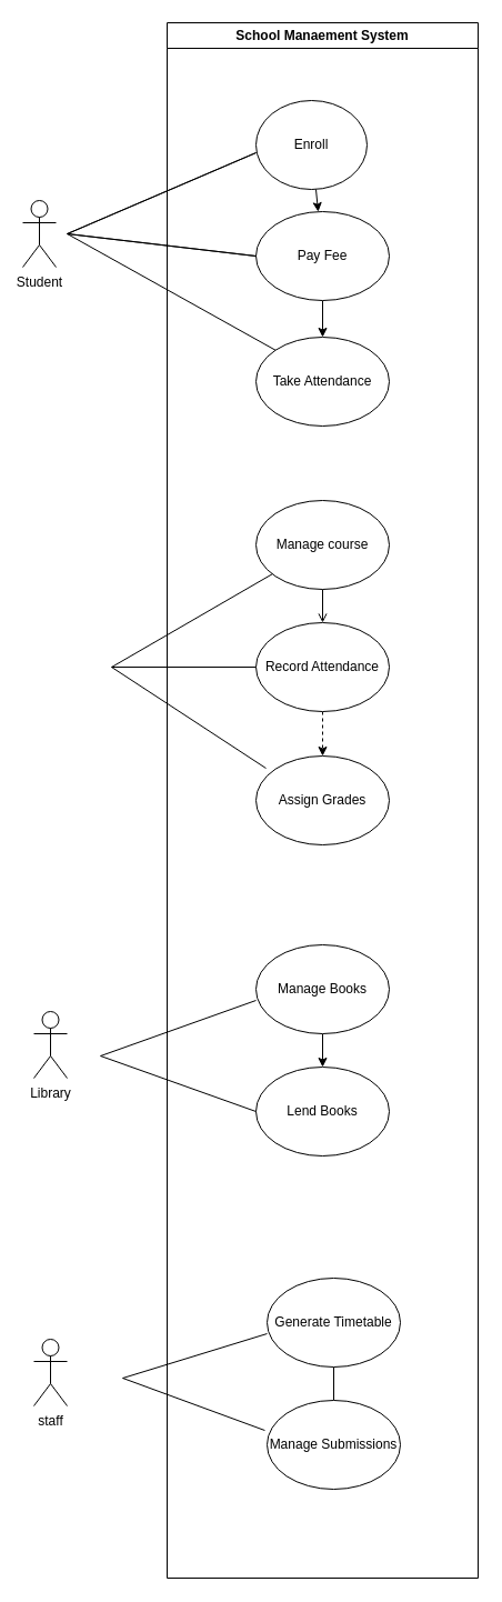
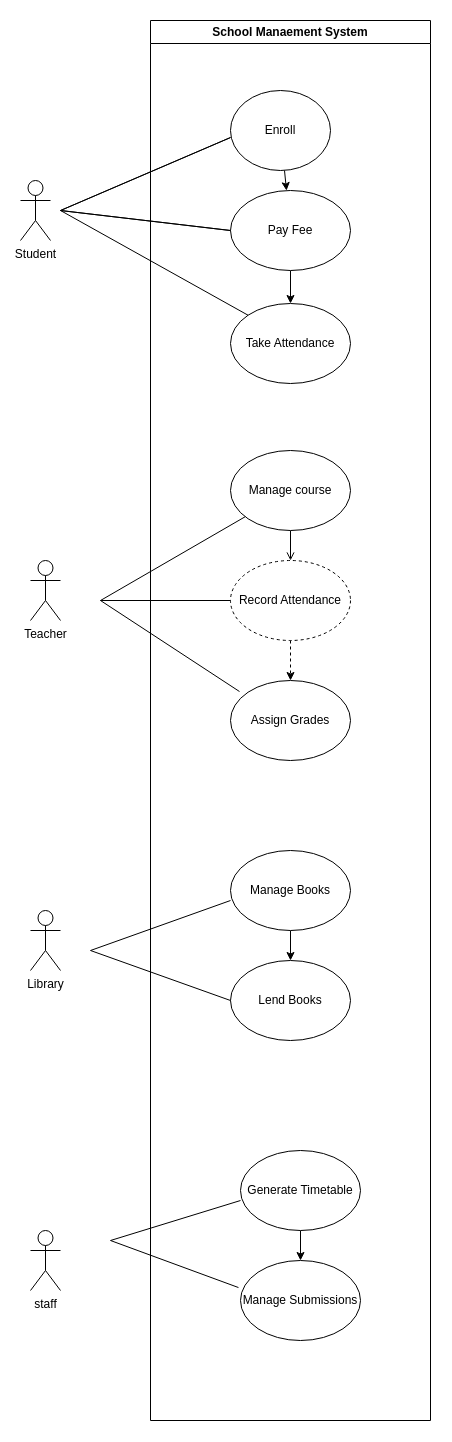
  <mxCell id="0" />
  <mxCell id="1" parent="0" />
  <mxCell id="2" value="School Manaement System" style="swimlane;whiteSpace=wrap" parent="1" vertex="1"><mxGeometry x="150" y="20" width="280" height="1400" as="geometry" /></mxCell>
  <mxCell id="3" style="edgeStyle=none;html=1;" edge="1" parent="2" source="4" target="6"><mxGeometry relative="1" as="geometry" /></mxCell>
  <mxCell id="4" value="Enroll" style="ellipse;whiteSpace=wrap;html=1;" parent="2" vertex="1"><mxGeometry x="80" y="70" width="100" height="80" as="geometry" /></mxCell>
  <mxCell id="5" style="edgeStyle=none;html=1;entryX=0.5;entryY=0;entryDx=0;entryDy=0;" edge="1" parent="2" source="6" target="7"><mxGeometry relative="1" as="geometry" /></mxCell>
  <mxCell id="6" value="Pay Fee" style="ellipse;whiteSpace=wrap;html=1;" parent="2" vertex="1"><mxGeometry x="80" y="170" width="120" height="80" as="geometry" /></mxCell>
  <mxCell id="7" value="Take Attendance" style="ellipse;whiteSpace=wrap;html=1;" parent="2" vertex="1"><mxGeometry x="80" y="283" width="120" height="80" as="geometry" /></mxCell>
  <mxCell id="8" style="edgeStyle=none;html=1;endArrow=open;" edge="1" parent="2" source="9" target="11"><mxGeometry relative="1" as="geometry" /></mxCell>
  <mxCell id="9" value="Manage course" style="ellipse;whiteSpace=wrap;html=1;" parent="2" vertex="1"><mxGeometry x="80" y="430" width="120" height="80" as="geometry" /></mxCell>
  <mxCell id="10" style="edgeStyle=none;html=1;entryX=0.5;entryY=0;entryDx=0;entryDy=0;dashed=1;" edge="1" parent="2" source="11" target="12"><mxGeometry relative="1" as="geometry" /></mxCell>
- <mxCell id="11" value="Record Attendance" style="ellipse;whiteSpace=wrap;html=1;" parent="2" vertex="1"><mxGeometry x="80" y="540" width="120" height="80" as="geometry" /></mxCell>
+ <mxCell id="11" value="Record Attendance" style="ellipse;whiteSpace=wrap;html=1;dashed=1;" parent="2" vertex="1"><mxGeometry x="80" y="540" width="120" height="80" as="geometry" /></mxCell>
  <mxCell id="12" value="Assign Grades" style="ellipse;whiteSpace=wrap;html=1;" parent="2" vertex="1"><mxGeometry x="80" y="660" width="120" height="80" as="geometry" /></mxCell>
  <mxCell id="13" style="edgeStyle=none;html=1;" edge="1" parent="2" source="14" target="15"><mxGeometry relative="1" as="geometry" /></mxCell>
  <mxCell id="14" value="Manage Books" style="ellipse;whiteSpace=wrap;html=1;" parent="2" vertex="1"><mxGeometry x="80" y="830" width="120" height="80" as="geometry" /></mxCell>
  <mxCell id="15" value="Lend Books" style="ellipse;whiteSpace=wrap;html=1;" parent="2" vertex="1"><mxGeometry x="80" y="940" width="120" height="80" as="geometry" /></mxCell>
- <mxCell id="16" style="edgeStyle=none;html=1;endArrow=none;" edge="1" parent="2" source="17" target="18"><mxGeometry relative="1" as="geometry" /></mxCell>
+ <mxCell id="16" style="edgeStyle=none;html=1;" edge="1" parent="2" source="17" target="18"><mxGeometry relative="1" as="geometry" /></mxCell>
  <mxCell id="17" value="Generate Timetable" style="ellipse;whiteSpace=wrap;html=1;" parent="2" vertex="1"><mxGeometry x="90" y="1130" width="120" height="80" as="geometry" /></mxCell>
  <mxCell id="18" value="Manage Submissions" style="ellipse;whiteSpace=wrap;html=1;" parent="2" vertex="1"><mxGeometry x="90" y="1240" width="120" height="80" as="geometry" /></mxCell>
  <mxCell id="19" value="" style="endArrow=none;html=1;rounded=0;entryX=0;entryY=0.588;entryDx=0;entryDy=0;entryPerimeter=0;exitX=0;exitY=0.5;exitDx=0;exitDy=0;" parent="2" source="6" target="4" edge="1"><mxGeometry width="50" height="50" relative="1" as="geometry"><mxPoint x="70" y="290" as="sourcePoint" /><mxPoint x="120" y="240" as="targetPoint" /><Array as="points"><mxPoint x="-90" y="190" /></Array></mxGeometry></mxCell>
  <mxCell id="20" value="" style="endArrow=none;html=1;rounded=0;exitX=0;exitY=0.5;exitDx=0;exitDy=0;" parent="2" source="6" edge="1"><mxGeometry width="50" height="50" relative="1" as="geometry"><mxPoint x="510" y="300" as="sourcePoint" /><mxPoint x="80" y="117" as="targetPoint" /><Array as="points"><mxPoint x="-90" y="190" /></Array></mxGeometry></mxCell>
  <mxCell id="21" value="" style="endArrow=none;html=1;rounded=0;" parent="2" edge="1"><mxGeometry width="50" height="50" relative="1" as="geometry"><mxPoint x="-40" y="1220" as="sourcePoint" /><mxPoint x="90" y="1180" as="targetPoint" /></mxGeometry></mxCell>
  <mxCell id="22" value="Student" style="shape=umlActor;verticalLabelPosition=bottom;verticalAlign=top;html=1;outlineConnect=0;" parent="1" vertex="1"><mxGeometry x="20" y="180" width="30" height="60" as="geometry" /></mxCell>
+ <mxCell id="23" value="Teacher" style="shape=umlActor;verticalLabelPosition=bottom;verticalAlign=top;html=1;outlineConnect=0;" parent="1" vertex="1"><mxGeometry x="30" y="560" width="30" height="60" as="geometry" /></mxCell>
  <mxCell id="24" value="Library" style="shape=umlActor;verticalLabelPosition=bottom;verticalAlign=top;html=1;outlineConnect=0;" parent="1" vertex="1"><mxGeometry x="30" y="910" width="30" height="60" as="geometry" /></mxCell>
- <mxCell id="25" value="staff" style="shape=umlActor;verticalLabelPosition=bottom;verticalAlign=top;html=1;outlineConnect=0;" parent="1" vertex="1"><mxGeometry x="30" y="1205" width="30" height="60" as="geometry" /></mxCell>
+ <mxCell id="25" value="staff" style="shape=umlActor;verticalLabelPosition=bottom;verticalAlign=top;html=1;outlineConnect=0;" parent="1" vertex="1"><mxGeometry x="30" y="1230" width="30" height="60" as="geometry" /></mxCell>
  <mxCell id="26" value="" style="endArrow=none;html=1;rounded=0;entryX=0;entryY=0.5;entryDx=0;entryDy=0;" parent="1" target="11" edge="1"><mxGeometry width="50" height="50" relative="1" as="geometry"><mxPoint x="100" y="600" as="sourcePoint" /><mxPoint x="150" y="550" as="targetPoint" /></mxGeometry></mxCell>
  <mxCell id="27" value="" style="endArrow=none;html=1;rounded=0;entryX=0.075;entryY=0.138;entryDx=0;entryDy=0;entryPerimeter=0;" parent="1" target="12" edge="1"><mxGeometry width="50" height="50" relative="1" as="geometry"><mxPoint x="100" y="600" as="sourcePoint" /><mxPoint x="150" y="630" as="targetPoint" /></mxGeometry></mxCell>
  <mxCell id="28" value="" style="endArrow=none;html=1;rounded=0;entryX=0;entryY=0;entryDx=0;entryDy=0;" parent="1" target="7" edge="1"><mxGeometry width="50" height="50" relative="1" as="geometry"><mxPoint x="60" y="210" as="sourcePoint" /><mxPoint x="140" y="240" as="targetPoint" /></mxGeometry></mxCell>
  <mxCell id="29" value="" style="endArrow=none;html=1;rounded=0;entryX=0;entryY=0.5;entryDx=0;entryDy=0;" parent="1" target="15" edge="1"><mxGeometry width="50" height="50" relative="1" as="geometry"><mxPoint x="90" y="950" as="sourcePoint" /><mxPoint x="170" y="870" as="targetPoint" /></mxGeometry></mxCell>
  <mxCell id="30" value="" style="endArrow=none;html=1;rounded=0;" parent="1" target="9" edge="1"><mxGeometry width="50" height="50" relative="1" as="geometry"><mxPoint x="100" y="600" as="sourcePoint" /><mxPoint x="180" y="520" as="targetPoint" /></mxGeometry></mxCell>
  <mxCell id="31" value="" style="endArrow=none;html=1;rounded=0;entryX=0;entryY=0.625;entryDx=0;entryDy=0;entryPerimeter=0;" parent="1" target="14" edge="1"><mxGeometry width="50" height="50" relative="1" as="geometry"><mxPoint x="90" y="950" as="sourcePoint" /><mxPoint x="170" y="870" as="targetPoint" /></mxGeometry></mxCell>
  <mxCell id="32" value="" style="endArrow=none;html=1;rounded=0;entryX=-0.017;entryY=0.338;entryDx=0;entryDy=0;entryPerimeter=0;" parent="1" target="18" edge="1"><mxGeometry width="50" height="50" relative="1" as="geometry"><mxPoint x="110" y="1240" as="sourcePoint" /><mxPoint x="190" y="1160" as="targetPoint" /></mxGeometry></mxCell>
